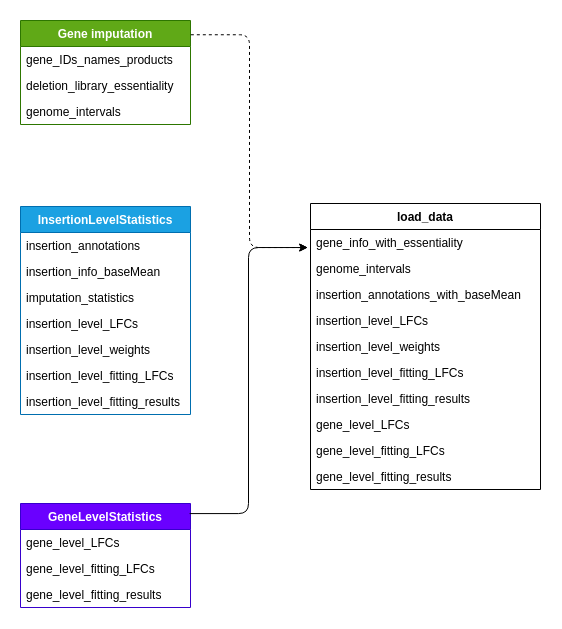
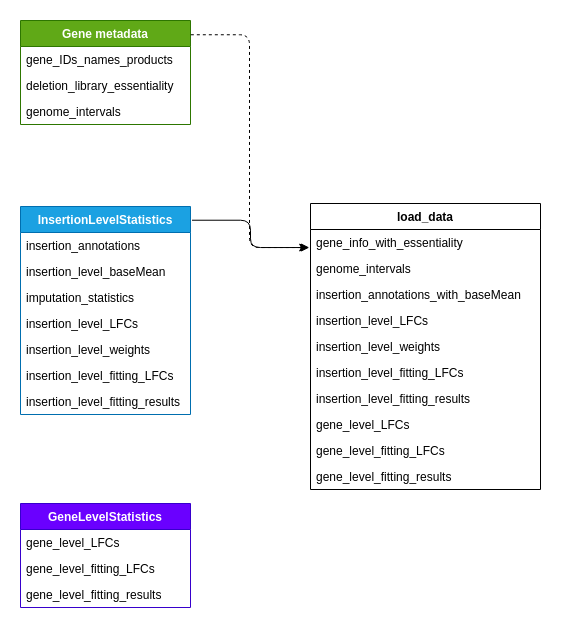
  <mxCell id="0" />
  <mxCell id="1" parent="0" />
  <mxCell id="2" value="" style="group;container=0;connectable=0;" parent="1" vertex="1" connectable="0"><mxGeometry x="20" y="20" width="170" height="587" as="geometry" /></mxCell>
- <mxCell id="3" value="Gene imputation" style="swimlane;fontStyle=1;childLayout=stackLayout;horizontal=1;startSize=26;fillColor=#60a917;horizontalStack=0;resizeParent=1;resizeParentMax=0;resizeLast=0;collapsible=1;marginBottom=0;fontColor=#ffffff;strokeColor=#2D7600;" parent="2" vertex="1"><mxGeometry width="170" height="104" as="geometry"><mxRectangle x="300" y="170" width="130" height="30" as="alternateBounds" /></mxGeometry></mxCell>
+ <mxCell id="3" value="Gene metadata" style="swimlane;fontStyle=1;childLayout=stackLayout;horizontal=1;startSize=26;fillColor=#60a917;horizontalStack=0;resizeParent=1;resizeParentMax=0;resizeLast=0;collapsible=1;marginBottom=0;fontColor=#ffffff;strokeColor=#2D7600;" parent="2" vertex="1"><mxGeometry width="170" height="104" as="geometry"><mxRectangle x="300" y="170" width="130" height="30" as="alternateBounds" /></mxGeometry></mxCell>
  <mxCell id="4" value="gene_IDs_names_products&#10;" style="text;strokeColor=none;fillColor=none;align=left;verticalAlign=top;spacingLeft=4;spacingRight=4;overflow=hidden;rotatable=0;points=[[0,0.5],[1,0.5]];portConstraint=eastwest;" parent="3" vertex="1"><mxGeometry y="26" width="170" height="26" as="geometry" /></mxCell>
  <mxCell id="5" value="deletion_library_essentiality" style="text;strokeColor=none;fillColor=none;align=left;verticalAlign=top;spacingLeft=4;spacingRight=4;overflow=hidden;rotatable=0;points=[[0,0.5],[1,0.5]];portConstraint=eastwest;" parent="3" vertex="1"><mxGeometry y="52" width="170" height="26" as="geometry" /></mxCell>
  <mxCell id="6" value="genome_intervals" style="text;strokeColor=none;fillColor=none;align=left;verticalAlign=top;spacingLeft=4;spacingRight=4;overflow=hidden;rotatable=0;points=[[0,0.5],[1,0.5]];portConstraint=eastwest;" parent="3" vertex="1"><mxGeometry y="78" width="170" height="26" as="geometry" /></mxCell>
  <mxCell id="7" value="InsertionLevelStatistics" style="swimlane;fontStyle=1;childLayout=stackLayout;horizontal=1;startSize=26;fillColor=#1ba1e2;horizontalStack=0;resizeParent=1;resizeParentMax=0;resizeLast=0;collapsible=1;marginBottom=0;fontColor=#ffffff;strokeColor=#006EAF;rounded=0;swimlaneLine=1;" parent="2" vertex="1"><mxGeometry y="186" width="170" height="208" as="geometry"><mxRectangle x="300" y="170" width="130" height="30" as="alternateBounds" /></mxGeometry></mxCell>
  <mxCell id="8" value="insertion_annotations" style="text;strokeColor=none;fillColor=none;align=left;verticalAlign=top;spacingLeft=4;spacingRight=4;overflow=hidden;rotatable=0;points=[[0,0.5],[1,0.5]];portConstraint=eastwest;" parent="7" vertex="1"><mxGeometry y="26" width="170" height="26" as="geometry" /></mxCell>
- <mxCell id="9" value="insertion_info_baseMean" style="text;strokeColor=none;fillColor=none;align=left;verticalAlign=top;spacingLeft=4;spacingRight=4;overflow=hidden;rotatable=0;points=[[0,0.5],[1,0.5]];portConstraint=eastwest;rounded=0;" parent="7" vertex="1"><mxGeometry y="52" width="170" height="26" as="geometry" /></mxCell>
+ <mxCell id="9" value="insertion_level_baseMean" style="text;strokeColor=none;fillColor=none;align=left;verticalAlign=top;spacingLeft=4;spacingRight=4;overflow=hidden;rotatable=0;points=[[0,0.5],[1,0.5]];portConstraint=eastwest;rounded=0;" parent="7" vertex="1"><mxGeometry y="52" width="170" height="26" as="geometry" /></mxCell>
  <mxCell id="10" value="imputation_statistics" style="text;strokeColor=none;fillColor=none;align=left;verticalAlign=top;spacingLeft=4;spacingRight=4;overflow=hidden;rotatable=0;points=[[0,0.5],[1,0.5]];portConstraint=eastwest;" parent="7" vertex="1"><mxGeometry y="78" width="170" height="26" as="geometry" /></mxCell>
  <mxCell id="11" value="insertion_level_LFCs" style="text;strokeColor=none;fillColor=none;align=left;verticalAlign=top;spacingLeft=4;spacingRight=4;overflow=hidden;rotatable=0;points=[[0,0.5],[1,0.5]];portConstraint=eastwest;" parent="7" vertex="1"><mxGeometry y="104" width="170" height="26" as="geometry" /></mxCell>
  <mxCell id="12" value="insertion_level_weights" style="text;strokeColor=none;fillColor=none;align=left;verticalAlign=top;spacingLeft=4;spacingRight=4;overflow=hidden;rotatable=0;points=[[0,0.5],[1,0.5]];portConstraint=eastwest;" parent="7" vertex="1"><mxGeometry y="130" width="170" height="26" as="geometry" /></mxCell>
  <mxCell id="13" value="insertion_level_fitting_LFCs" style="text;strokeColor=none;fillColor=none;align=left;verticalAlign=top;spacingLeft=4;spacingRight=4;overflow=hidden;rotatable=0;points=[[0,0.5],[1,0.5]];portConstraint=eastwest;" parent="7" vertex="1"><mxGeometry y="156" width="170" height="26" as="geometry" /></mxCell>
  <mxCell id="14" value="insertion_level_fitting_results" style="text;strokeColor=none;fillColor=none;align=left;verticalAlign=top;spacingLeft=4;spacingRight=4;overflow=hidden;rotatable=0;points=[[0,0.5],[1,0.5]];portConstraint=eastwest;" parent="7" vertex="1"><mxGeometry y="182" width="170" height="26" as="geometry" /></mxCell>
  <mxCell id="15" value="GeneLevelStatistics" style="swimlane;fontStyle=1;childLayout=stackLayout;horizontal=1;startSize=26;fillColor=#6a00ff;horizontalStack=0;resizeParent=1;resizeParentMax=0;resizeLast=0;collapsible=1;marginBottom=0;fontColor=#ffffff;strokeColor=#3700CC;rounded=0;swimlaneLine=1;" parent="2" vertex="1"><mxGeometry y="483" width="170" height="104" as="geometry"><mxRectangle x="300" y="170" width="130" height="30" as="alternateBounds" /></mxGeometry></mxCell>
  <mxCell id="16" value="gene_level_LFCs" style="text;strokeColor=none;fillColor=none;align=left;verticalAlign=top;spacingLeft=4;spacingRight=4;overflow=hidden;rotatable=0;points=[[0,0.5],[1,0.5]];portConstraint=eastwest;" parent="15" vertex="1"><mxGeometry y="26" width="170" height="26" as="geometry" /></mxCell>
  <mxCell id="17" value="gene_level_fitting_LFCs" style="text;strokeColor=none;fillColor=none;align=left;verticalAlign=top;spacingLeft=4;spacingRight=4;overflow=hidden;rotatable=0;points=[[0,0.5],[1,0.5]];portConstraint=eastwest;" parent="15" vertex="1"><mxGeometry y="52" width="170" height="26" as="geometry" /></mxCell>
  <mxCell id="18" value="gene_level_fitting_results" style="text;strokeColor=none;fillColor=none;align=left;verticalAlign=top;spacingLeft=4;spacingRight=4;overflow=hidden;rotatable=0;points=[[0,0.5],[1,0.5]];portConstraint=eastwest;" parent="15" vertex="1"><mxGeometry y="78" width="170" height="26" as="geometry" /></mxCell>
  <mxCell id="19" value="load_data" style="swimlane;fontStyle=1;childLayout=stackLayout;horizontal=1;startSize=26;horizontalStack=0;resizeParent=1;resizeParentMax=0;resizeLast=0;collapsible=1;marginBottom=0;" parent="1" vertex="1"><mxGeometry x="310" y="203" width="230" height="286" as="geometry"><mxRectangle x="300" y="170" width="130" height="30" as="alternateBounds" /></mxGeometry></mxCell>
  <mxCell id="20" value="gene_info_with_essentiality" style="text;strokeColor=none;fillColor=none;align=left;verticalAlign=top;spacingLeft=4;spacingRight=4;overflow=hidden;rotatable=0;points=[[0,0.5],[1,0.5]];portConstraint=eastwest;" parent="19" vertex="1"><mxGeometry y="26" width="230" height="26" as="geometry" /></mxCell>
  <mxCell id="21" value="genome_intervals" style="text;strokeColor=none;fillColor=none;align=left;verticalAlign=top;spacingLeft=4;spacingRight=4;overflow=hidden;rotatable=0;points=[[0,0.5],[1,0.5]];portConstraint=eastwest;" parent="19" vertex="1"><mxGeometry y="52" width="230" height="26" as="geometry" /></mxCell>
  <mxCell id="22" value="insertion_annotations_with_baseMean" style="text;strokeColor=none;fillColor=none;align=left;verticalAlign=top;spacingLeft=4;spacingRight=4;overflow=hidden;rotatable=0;points=[[0,0.5],[1,0.5]];portConstraint=eastwest;" parent="19" vertex="1"><mxGeometry y="78" width="230" height="26" as="geometry" /></mxCell>
  <mxCell id="23" value="insertion_level_LFCs" style="text;strokeColor=none;fillColor=none;align=left;verticalAlign=top;spacingLeft=4;spacingRight=4;overflow=hidden;rotatable=0;points=[[0,0.5],[1,0.5]];portConstraint=eastwest;" parent="19" vertex="1"><mxGeometry y="104" width="230" height="26" as="geometry" /></mxCell>
  <mxCell id="24" value="insertion_level_weights" style="text;strokeColor=none;fillColor=none;align=left;verticalAlign=top;spacingLeft=4;spacingRight=4;overflow=hidden;rotatable=0;points=[[0,0.5],[1,0.5]];portConstraint=eastwest;" parent="19" vertex="1"><mxGeometry y="130" width="230" height="26" as="geometry" /></mxCell>
  <mxCell id="25" value="insertion_level_fitting_LFCs" style="text;strokeColor=none;fillColor=none;align=left;verticalAlign=top;spacingLeft=4;spacingRight=4;overflow=hidden;rotatable=0;points=[[0,0.5],[1,0.5]];portConstraint=eastwest;" parent="19" vertex="1"><mxGeometry y="156" width="230" height="26" as="geometry" /></mxCell>
  <mxCell id="26" value="insertion_level_fitting_results" style="text;strokeColor=none;fillColor=none;align=left;verticalAlign=top;spacingLeft=4;spacingRight=4;overflow=hidden;rotatable=0;points=[[0,0.5],[1,0.5]];portConstraint=eastwest;" parent="19" vertex="1"><mxGeometry y="182" width="230" height="26" as="geometry" /></mxCell>
  <mxCell id="27" value="gene_level_LFCs" style="text;strokeColor=none;fillColor=none;align=left;verticalAlign=top;spacingLeft=4;spacingRight=4;overflow=hidden;rotatable=0;points=[[0,0.5],[1,0.5]];portConstraint=eastwest;" parent="19" vertex="1"><mxGeometry y="208" width="230" height="26" as="geometry" /></mxCell>
  <mxCell id="28" value="gene_level_fitting_LFCs" style="text;strokeColor=none;fillColor=none;align=left;verticalAlign=top;spacingLeft=4;spacingRight=4;overflow=hidden;rotatable=0;points=[[0,0.5],[1,0.5]];portConstraint=eastwest;" parent="19" vertex="1"><mxGeometry y="234" width="230" height="26" as="geometry" /></mxCell>
  <mxCell id="29" value="gene_level_fitting_results" style="text;strokeColor=none;fillColor=none;align=left;verticalAlign=top;spacingLeft=4;spacingRight=4;overflow=hidden;rotatable=0;points=[[0,0.5],[1,0.5]];portConstraint=eastwest;" parent="19" vertex="1"><mxGeometry y="260" width="230" height="26" as="geometry" /></mxCell>
  <mxCell id="30" value="" style="edgeStyle=elbowEdgeStyle;html=1;orthogonalLoop=0;flowAnimation=0;orthogonal=1;enumerate=0;comic=0;exitX=1.002;exitY=0.137;exitDx=0;exitDy=0;exitPerimeter=0;entryX=-0.012;entryY=0.154;entryDx=0;entryDy=0;entryPerimeter=0;dashed=1;" parent="1" source="3" target="19" edge="1"><mxGeometry relative="1" as="geometry" /></mxCell>
- <mxCell id="32" style="edgeStyle=elbowEdgeStyle;comic=0;html=1;entryX=-0.012;entryY=0.154;entryDx=0;entryDy=0;entryPerimeter=0;exitX=0.995;exitY=0.097;exitDx=0;exitDy=0;exitPerimeter=0;" parent="1" source="15" target="19" edge="1"><mxGeometry relative="1" as="geometry" /></mxCell>
+ <mxCell id="31" style="edgeStyle=elbowEdgeStyle;rounded=1;comic=0;html=1;exitX=1.009;exitY=0.066;exitDx=0;exitDy=0;exitPerimeter=0;entryX=-0.005;entryY=0.154;entryDx=0;entryDy=0;entryPerimeter=0;" parent="1" source="7" target="19" edge="1"><mxGeometry relative="1" as="geometry"><mxPoint x="310" y="203" as="targetPoint" /></mxGeometry></mxCell>
